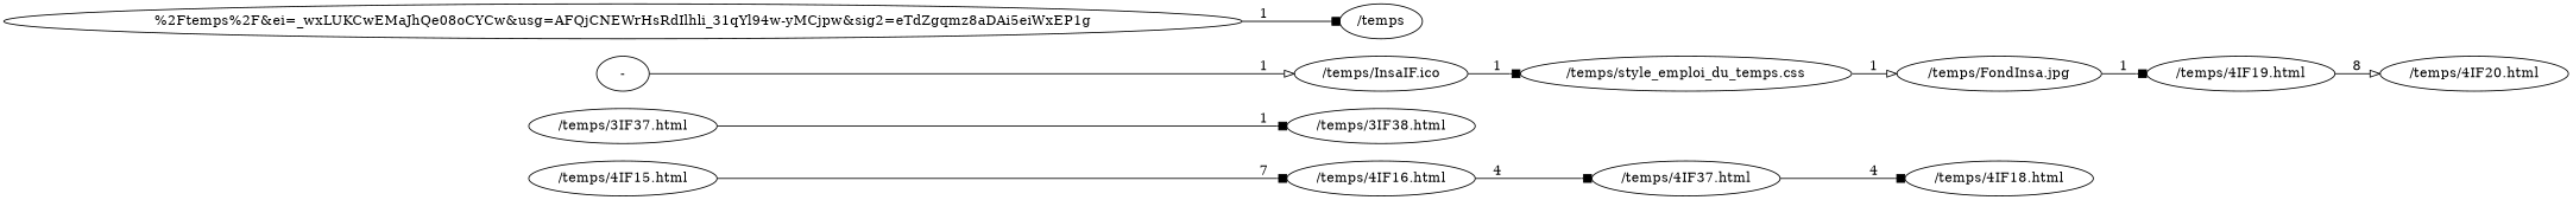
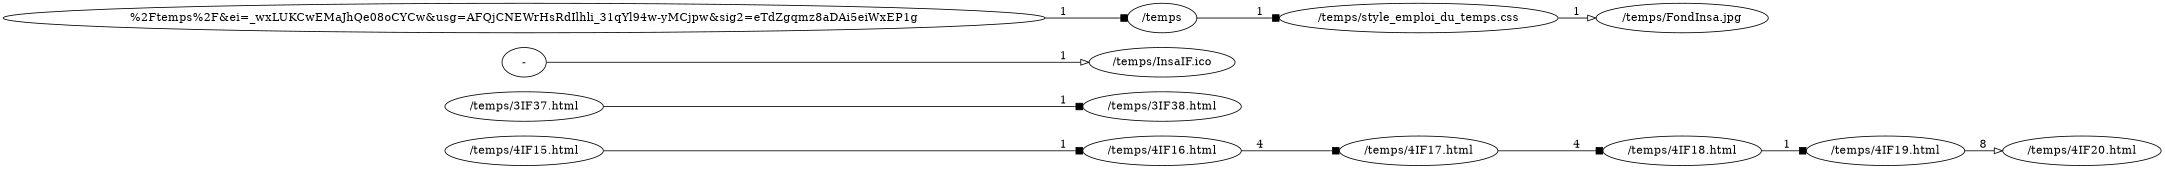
  digraph {
    rankdir=LR
    edge [arrowhead=box]
    n1 [label="/temps/4IF16.html"]
-   n2 [label="/temps/4IF37.html"]
+   n2 [label="/temps/4IF17.html"]
    n3 [label="/temps/4IF18.html"]
    n4 [label="/temps/3IF37.html"]
    n5 [label="/temps/3IF38.html"]
    n6 [label="/temps/4IF19.html"]
    n7 [label="/temps/4IF20.html"]
    n8 [label="/temps/InsaIF.ico"]
    n9 [label="/temps/FondInsa.jpg"]
    n10 [label="%2Ftemps%2F&ei=_wxLUKCwEMaJhQe08oCYCw&usg=AFQjCNEWrHsRdIlhli_31qYl94w-yMCjpw&sig2=eTdZgqmz8aDAi5eiWxEP1g"]
    n11 [label="/temps"]
    n12 [label="/temps/style_emploi_du_temps.css"]
    n13 [label="/temps/4IF15.html"]
    n14 [label="-"]
    n1 -> n2 [label=4]
    n2 -> n3 [label=4]
-   n9 -> n6 [label=1]
+   n3 -> n6 [label=1]
    n4 -> n5 [label=1]
    n6 -> n7 [arrowhead=onormal label=8]
    n10 -> n11 [label=1]
-   n8 -> n12 [label=1]
+   n11 -> n12 [label=1]
    n12 -> n9 [arrowhead=onormal label=1]
-   n13 -> n1 [label=7]
+   n13 -> n1 [label=1]
    n14 -> n8 [arrowhead=onormal label=1]
  }
